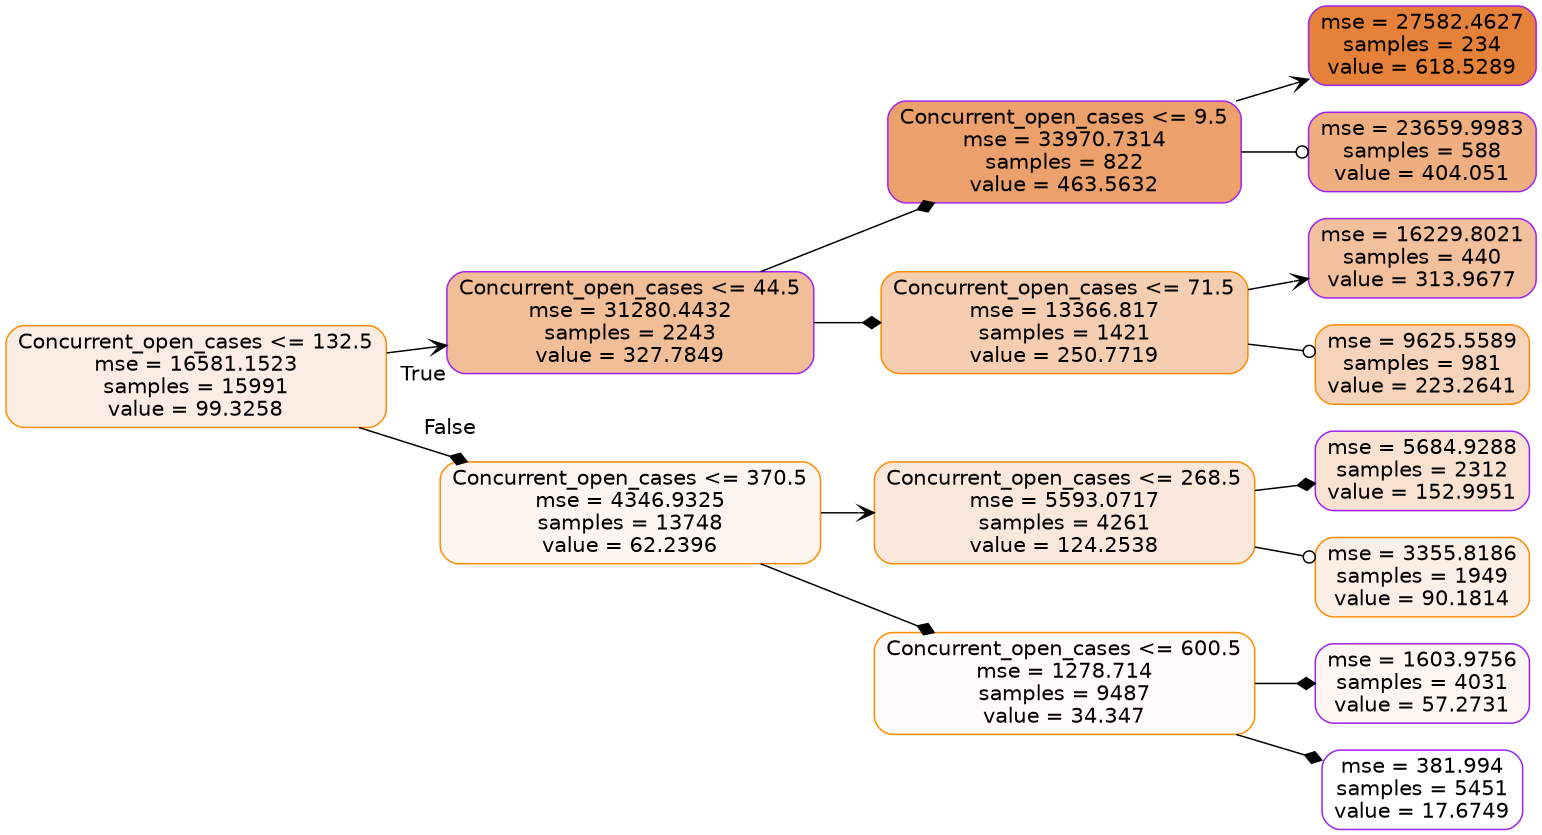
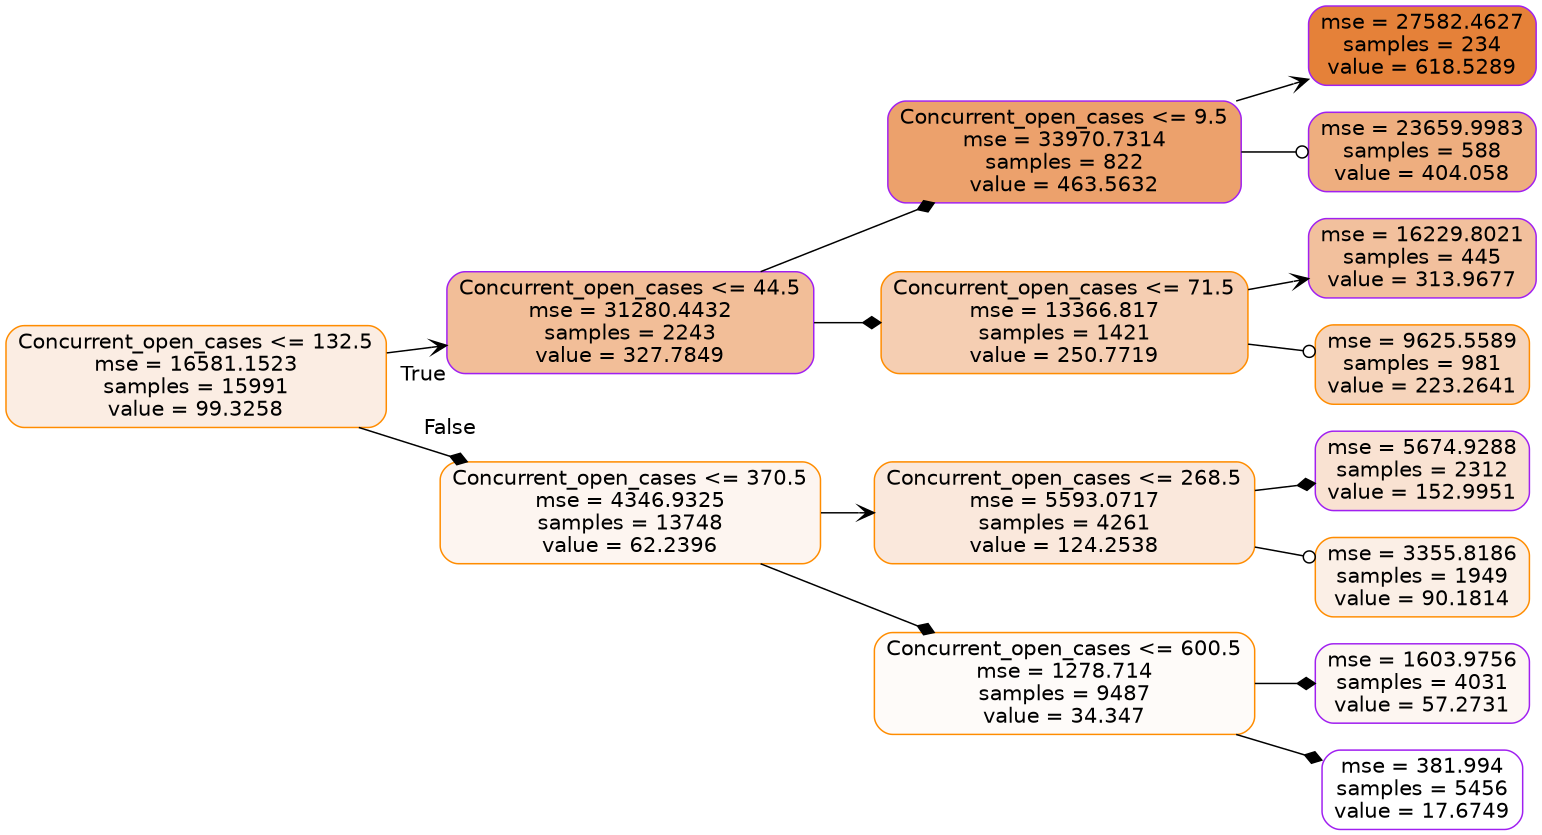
  digraph {
    rankdir=LR
    node [color=purple fontname=helvetica shape=box style="filled, rounded"]
    edge [arrowhead=diamond fontname=helvetica]
    n1 [color=darkorange fillcolor="#e5813923" label="Concurrent_open_cases <= 132.5\nmse = 16581.1523\nsamples = 15991\nvalue = 99.3258"]
    n2 [fillcolor="#e5813984" label="Concurrent_open_cases <= 44.5\nmse = 31280.4432\nsamples = 2243\nvalue = 327.7849"]
    n3 [color=darkorange fillcolor="#e5813913" label="Concurrent_open_cases <= 370.5\nmse = 4346.9325\nsamples = 13748\nvalue = 62.2396"]
    n4 [fillcolor="#e58139bd" label="Concurrent_open_cases <= 9.5\nmse = 33970.7314\nsamples = 822\nvalue = 463.5632"]
    n5 [color=darkorange fillcolor="#e5813963" label="Concurrent_open_cases <= 71.5\nmse = 13366.817\nsamples = 1421\nvalue = 250.7719"]
    n6 [color=darkorange fillcolor="#e581392d" label="Concurrent_open_cases <= 268.5\nmse = 5593.0717\nsamples = 4261\nvalue = 124.2538"]
    n7 [color=darkorange fillcolor="#e5813907" label="Concurrent_open_cases <= 600.5\nmse = 1278.714\nsamples = 9487\nvalue = 34.347"]
    n8 [fillcolor="#e58139ff" label="mse = 27582.4627\nsamples = 234\nvalue = 618.5289"]
-   n9 [fillcolor="#e58139a4" label="mse = 23659.9983\nsamples = 588\nvalue = 404.051"]
-   n10 [fillcolor="#e581397e" label="mse = 16229.8021\nsamples = 440\nvalue = 313.9677"]
+   n9 [fillcolor="#e58139a4" label="mse = 23659.9983\nsamples = 588\nvalue = 404.058"]
+   n10 [fillcolor="#e581397e" label="mse = 16229.8021\nsamples = 445\nvalue = 313.9677"]
    n11 [color=darkorange fillcolor="#e5813957" label="mse = 9625.5589\nsamples = 981\nvalue = 223.2641"]
-   n12 [fillcolor="#e5813939" label="mse = 5684.9288\nsamples = 2312\nvalue = 152.9951"]
+   n12 [fillcolor="#e5813939" label="mse = 5674.9288\nsamples = 2312\nvalue = 152.9951"]
    n13 [color=darkorange fillcolor="#e581391f" label="mse = 3355.8186\nsamples = 1949\nvalue = 90.1814"]
    n14 [fillcolor="#e5813911" label="mse = 1603.9756\nsamples = 4031\nvalue = 57.2731"]
-   n15 [fillcolor="#e5813900" label="mse = 381.994\nsamples = 5451\nvalue = 17.6749"]
+   n15 [fillcolor="#e5813900" label="mse = 381.994\nsamples = 5456\nvalue = 17.6749"]
    n1 -> n2 [arrowhead=vee headlabel=True labelangle=45 labeldistance=2.5]
    n1 -> n3 [headlabel=False labelangle=-45 labeldistance=2.5]
    n2 -> n4
    n2 -> n5
    n3 -> n6 [arrowhead=vee]
    n3 -> n7
    n4 -> n8 [arrowhead=vee]
    n4 -> n9 [arrowhead=odot]
    n5 -> n10 [arrowhead=vee]
    n5 -> n11 [arrowhead=odot]
    n6 -> n12
    n6 -> n13 [arrowhead=odot]
    n7 -> n14
    n7 -> n15
  }
